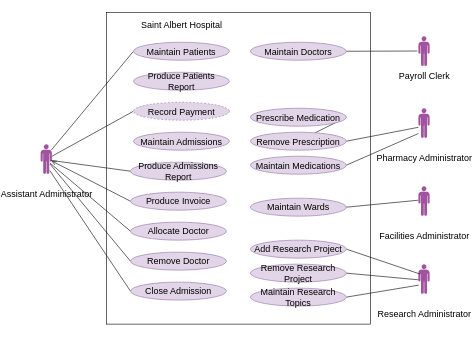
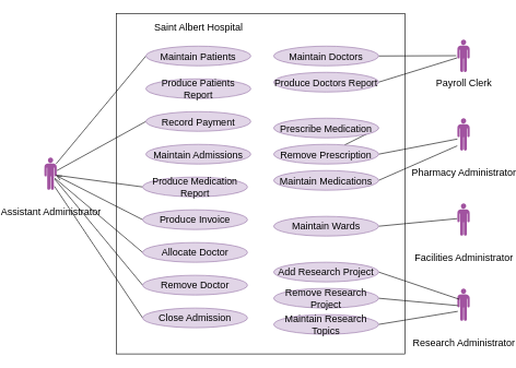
  <mxCell id="0" />
  <mxCell id="1" parent="0" />
  <mxCell id="2" value="&lt;span style=&quot;background-color: rgb(255 , 255 , 255) ; font-size: 15px&quot;&gt;&lt;br&gt;Assistant Administrator&lt;/span&gt;" style="verticalLabelPosition=bottom;html=1;fillColor=#A153A0;verticalAlign=top;align=center;pointerEvents=1;shape=mxgraph.cisco_safe.design.actor_2;fontSize=15;" vertex="1" parent="1"><mxGeometry x="20" y="240" width="19" height="50" as="geometry" /></mxCell>
  <mxCell id="3" value="" style="whiteSpace=wrap;html=1;" vertex="1" parent="1"><mxGeometry x="130" y="20" width="440" height="520" as="geometry" /></mxCell>
  <mxCell id="4" style="rounded=0;orthogonalLoop=1;jettySize=auto;html=1;entryX=0.947;entryY=0.196;entryDx=0;entryDy=0;entryPerimeter=0;fontSize=15;endArrow=none;endFill=0;exitX=0;exitY=0.5;exitDx=0;exitDy=0;" edge="1" parent="1" source="12" target="2"><mxGeometry relative="1" as="geometry" /></mxCell>
  <mxCell id="5" value="Maintain Admissions" style="ellipse;whiteSpace=wrap;html=1;fontSize=15;fillColor=#e1d5e7;strokeColor=#9673a6;" vertex="1" parent="1"><mxGeometry x="175" y="220" width="160" height="30" as="geometry" /></mxCell>
  <mxCell id="6" style="edgeStyle=none;rounded=0;orthogonalLoop=1;jettySize=auto;html=1;exitX=0;exitY=0.5;exitDx=0;exitDy=0;endArrow=none;endFill=0;fontSize=15;entryX=1.011;entryY=0.4;entryDx=0;entryDy=0;entryPerimeter=0;" edge="1" parent="1" source="14" target="2"><mxGeometry relative="1" as="geometry"><mxPoint x="60" y="170" as="targetPoint" /><mxPoint x="175" y="365" as="sourcePoint" /></mxGeometry></mxCell>
  <mxCell id="7" style="edgeStyle=none;rounded=0;orthogonalLoop=1;jettySize=auto;html=1;exitX=0;exitY=0.5;exitDx=0;exitDy=0;entryX=0.926;entryY=0.54;entryDx=0;entryDy=0;entryPerimeter=0;endArrow=none;endFill=0;fontSize=15;" edge="1" parent="1" source="8" target="2"><mxGeometry relative="1" as="geometry" /></mxCell>
- <mxCell id="8" value="&lt;span style=&quot;font-size: 11.0pt ; line-height: 107% ; font-family: &amp;#34;arial&amp;#34; , sans-serif&quot;&gt;Produce Admissions Report&lt;/span&gt;" style="ellipse;whiteSpace=wrap;html=1;fontSize=15;fillColor=#e1d5e7;strokeColor=#9673a6;" vertex="1" parent="1"><mxGeometry x="170" y="270" width="160" height="30" as="geometry" /></mxCell>
+ <mxCell id="8" value="&lt;span style=&quot;font-size: 11.0pt ; line-height: 107% ; font-family: &amp;#34;arial&amp;#34; , sans-serif&quot;&gt;Produce Medication Report&lt;/span&gt;" style="ellipse;whiteSpace=wrap;html=1;fontSize=15;fillColor=#e1d5e7;strokeColor=#9673a6;" vertex="1" parent="1"><mxGeometry x="170" y="270" width="160" height="30" as="geometry" /></mxCell>
  <mxCell id="9" style="edgeStyle=none;rounded=0;orthogonalLoop=1;jettySize=auto;html=1;exitX=0;exitY=0.5;exitDx=0;exitDy=0;endArrow=none;endFill=0;fontSize=15;entryX=0.821;entryY=0.884;entryDx=0;entryDy=0;entryPerimeter=0;" edge="1" parent="1" source="10" target="2"><mxGeometry relative="1" as="geometry"><mxPoint x="50" y="170" as="targetPoint" /></mxGeometry></mxCell>
  <mxCell id="10" value="Close Admission" style="ellipse;whiteSpace=wrap;html=1;fontSize=15;fillColor=#e1d5e7;strokeColor=#9673a6;" vertex="1" parent="1"><mxGeometry x="170" y="470" width="160" height="30" as="geometry" /></mxCell>
  <mxCell id="11" value="Saint Albert Hospital" style="text;html=1;resizable=0;autosize=1;align=center;verticalAlign=middle;points=[];fillColor=none;strokeColor=none;rounded=0;fontSize=15;" vertex="1" parent="1"><mxGeometry x="180" y="30" width="150" height="20" as="geometry" /></mxCell>
  <mxCell id="12" value="Maintain Patients" style="ellipse;whiteSpace=wrap;html=1;fontSize=15;fillColor=#e1d5e7;strokeColor=#9673a6;" vertex="1" parent="1"><mxGeometry x="175" y="70" width="160" height="30" as="geometry" /></mxCell>
  <mxCell id="13" value="&lt;span style=&quot;font-size: 11.0pt ; line-height: 107% ; font-family: &amp;#34;arial&amp;#34; , sans-serif&quot;&gt;Produce Patients Report&lt;/span&gt;" style="ellipse;whiteSpace=wrap;html=1;fontSize=15;fillColor=#e1d5e7;strokeColor=#9673a6;" vertex="1" parent="1"><mxGeometry x="175" y="120" width="160" height="30" as="geometry" /></mxCell>
- <mxCell id="14" value="Record Payment" style="ellipse;whiteSpace=wrap;html=1;fontSize=15;fillColor=#e1d5e7;strokeColor=#9673a6;dashed=1;" vertex="1" parent="1"><mxGeometry x="175" y="170" width="160" height="30" as="geometry" /></mxCell>
+ <mxCell id="14" value="Record Payment" style="ellipse;whiteSpace=wrap;html=1;fontSize=15;fillColor=#e1d5e7;strokeColor=#9673a6;" vertex="1" parent="1"><mxGeometry x="175" y="170" width="160" height="30" as="geometry" /></mxCell>
  <mxCell id="15" style="edgeStyle=none;rounded=0;orthogonalLoop=1;jettySize=auto;html=1;exitX=1;exitY=0.5;exitDx=0;exitDy=0;entryX=-0.084;entryY=0.492;entryDx=0;entryDy=0;entryPerimeter=0;endArrow=none;endFill=0;fontSize=15;" edge="1" parent="1" source="16" target="19"><mxGeometry relative="1" as="geometry" /></mxCell>
  <mxCell id="16" value="Maintain Doctors" style="ellipse;whiteSpace=wrap;html=1;fontSize=15;fillColor=#e1d5e7;strokeColor=#9673a6;" vertex="1" parent="1"><mxGeometry x="370" y="70" width="160" height="30" as="geometry" /></mxCell>
+ <mxCell id="17" style="edgeStyle=none;rounded=0;orthogonalLoop=1;jettySize=auto;html=1;exitX=1;exitY=0.5;exitDx=0;exitDy=0;entryX=0;entryY=0.556;entryDx=0;entryDy=0;entryPerimeter=0;endArrow=none;endFill=0;fontSize=15;" edge="1" parent="1" source="18" target="19"><mxGeometry relative="1" as="geometry" /></mxCell>
+ <mxCell id="18" value="&lt;span style=&quot;font-size: 11.0pt ; line-height: 107% ; font-family: &amp;#34;arial&amp;#34; , sans-serif&quot;&gt;Produce Doctors Report&lt;/span&gt;" style="ellipse;whiteSpace=wrap;html=1;fontSize=15;fillColor=#e1d5e7;strokeColor=#9673a6;" vertex="1" parent="1"><mxGeometry x="370" y="110" width="160" height="30" as="geometry" /></mxCell>
  <mxCell id="19" value="Payroll Clerk" style="verticalLabelPosition=bottom;html=1;fillColor=#A153A0;verticalAlign=top;align=center;pointerEvents=1;shape=mxgraph.cisco_safe.design.actor_2;fontSize=15;" vertex="1" parent="1"><mxGeometry x="650" y="60" width="19" height="50" as="geometry" /></mxCell>
  <mxCell id="20" value="&lt;span style=&quot;background-color: rgb(255 , 255 , 255) ; font-size: 15px&quot;&gt;&lt;br&gt;Pharmacy Administrator&lt;/span&gt;" style="verticalLabelPosition=bottom;html=1;fillColor=#A153A0;verticalAlign=top;align=center;pointerEvents=1;shape=mxgraph.cisco_safe.design.actor_2;fontSize=15;" vertex="1" parent="1"><mxGeometry x="650" y="180" width="19" height="50" as="geometry" /></mxCell>
  <mxCell id="21" style="edgeStyle=none;rounded=0;orthogonalLoop=1;jettySize=auto;html=1;exitX=1;exitY=0.5;exitDx=0;exitDy=0;endArrow=none;endFill=0;fontSize=15;" edge="1" parent="1" source="22" target="24"><mxGeometry relative="1" as="geometry" /></mxCell>
  <mxCell id="22" value="Prescribe Medication" style="ellipse;whiteSpace=wrap;html=1;fontSize=15;fillColor=#e1d5e7;strokeColor=#9673a6;" vertex="1" parent="1"><mxGeometry x="370" y="180" width="160" height="30" as="geometry" /></mxCell>
  <mxCell id="23" style="edgeStyle=none;rounded=0;orthogonalLoop=1;jettySize=auto;html=1;exitX=1;exitY=0.5;exitDx=0;exitDy=0;endArrow=none;endFill=0;fontSize=15;entryX=0.011;entryY=0.636;entryDx=0;entryDy=0;entryPerimeter=0;" edge="1" parent="1" source="24" target="20"><mxGeometry relative="1" as="geometry"><mxPoint x="650" y="210" as="targetPoint" /></mxGeometry></mxCell>
  <mxCell id="24" value="Remove Prescription" style="ellipse;whiteSpace=wrap;html=1;fontSize=15;fillColor=#e1d5e7;strokeColor=#9673a6;" vertex="1" parent="1"><mxGeometry x="370" y="220" width="160" height="30" as="geometry" /></mxCell>
  <mxCell id="25" style="edgeStyle=none;rounded=0;orthogonalLoop=1;jettySize=auto;html=1;exitX=1;exitY=0.5;exitDx=0;exitDy=0;entryX=0;entryY=0.844;entryDx=0;entryDy=0;entryPerimeter=0;endArrow=none;endFill=0;fontSize=15;" edge="1" parent="1" source="26" target="20"><mxGeometry relative="1" as="geometry" /></mxCell>
  <mxCell id="26" value="Maintain Medications" style="ellipse;whiteSpace=wrap;html=1;fontSize=15;fillColor=#e1d5e7;strokeColor=#9673a6;" vertex="1" parent="1"><mxGeometry x="370" y="260" width="160" height="30" as="geometry" /></mxCell>
  <mxCell id="27" style="edgeStyle=none;rounded=0;orthogonalLoop=1;jettySize=auto;html=1;exitX=0;exitY=0.5;exitDx=0;exitDy=0;entryX=0.968;entryY=0.556;entryDx=0;entryDy=0;entryPerimeter=0;endArrow=open;endFill=0;fontSize=15;" edge="1" parent="1" source="28" target="2"><mxGeometry relative="1" as="geometry" /></mxCell>
  <mxCell id="28" value="Produce Invoice" style="ellipse;whiteSpace=wrap;html=1;fontSize=15;fillColor=#e1d5e7;strokeColor=#9673a6;" vertex="1" parent="1"><mxGeometry x="170" y="320" width="160" height="30" as="geometry" /></mxCell>
  <mxCell id="29" style="edgeStyle=none;rounded=0;orthogonalLoop=1;jettySize=auto;html=1;exitX=0;exitY=0.5;exitDx=0;exitDy=0;endArrow=none;endFill=0;fontSize=15;entryX=0.832;entryY=0.66;entryDx=0;entryDy=0;entryPerimeter=0;" edge="1" parent="1" source="30" target="2"><mxGeometry relative="1" as="geometry"><mxPoint x="50" y="170" as="targetPoint" /></mxGeometry></mxCell>
  <mxCell id="30" value="Remove Doctor" style="ellipse;whiteSpace=wrap;html=1;fontSize=15;fillColor=#e1d5e7;strokeColor=#9673a6;" vertex="1" parent="1"><mxGeometry x="170" y="420" width="160" height="30" as="geometry" /></mxCell>
  <mxCell id="31" style="edgeStyle=none;rounded=0;orthogonalLoop=1;jettySize=auto;html=1;exitX=0;exitY=0.5;exitDx=0;exitDy=0;endArrow=none;endFill=0;fontSize=15;entryX=0.832;entryY=0.628;entryDx=0;entryDy=0;entryPerimeter=0;" edge="1" parent="1" source="32" target="2"><mxGeometry relative="1" as="geometry"><mxPoint x="50" y="170" as="targetPoint" /></mxGeometry></mxCell>
  <mxCell id="32" value="Allocate Doctor" style="ellipse;whiteSpace=wrap;html=1;fontSize=15;fillColor=#e1d5e7;strokeColor=#9673a6;" vertex="1" parent="1"><mxGeometry x="170" y="370" width="160" height="30" as="geometry" /></mxCell>
  <mxCell id="33" style="edgeStyle=none;rounded=0;orthogonalLoop=1;jettySize=auto;html=1;exitX=1;exitY=0.5;exitDx=0;exitDy=0;entryX=0;entryY=0.468;entryDx=0;entryDy=0;entryPerimeter=0;endArrow=none;endFill=0;fontSize=15;" edge="1" parent="1" source="34" target="35"><mxGeometry relative="1" as="geometry" /></mxCell>
  <mxCell id="34" value="Maintain Wards" style="ellipse;whiteSpace=wrap;html=1;fontSize=15;fillColor=#e1d5e7;strokeColor=#9673a6;" vertex="1" parent="1"><mxGeometry x="370" y="330" width="160" height="30" as="geometry" /></mxCell>
  <mxCell id="35" value="&lt;span style=&quot;background-color: rgb(255 , 255 , 255) ; font-size: 15px&quot;&gt;&lt;br&gt;Facilities Administrator&lt;/span&gt;" style="verticalLabelPosition=bottom;html=1;fillColor=#A153A0;verticalAlign=top;align=center;pointerEvents=1;shape=mxgraph.cisco_safe.design.actor_2;fontSize=15;" vertex="1" parent="1"><mxGeometry x="650" y="310" width="19" height="50" as="geometry" /></mxCell>
  <mxCell id="36" value="&lt;span style=&quot;background-color: rgb(255 , 255 , 255) ; font-size: 15px&quot;&gt;&lt;br&gt;Research Administrator&lt;/span&gt;" style="verticalLabelPosition=bottom;html=1;fillColor=#A153A0;verticalAlign=top;align=center;pointerEvents=1;shape=mxgraph.cisco_safe.design.actor_2;fontSize=15;" vertex="1" parent="1"><mxGeometry x="650" y="440" width="19" height="50" as="geometry" /></mxCell>
  <mxCell id="37" style="edgeStyle=none;rounded=0;orthogonalLoop=1;jettySize=auto;html=1;exitX=1;exitY=0.5;exitDx=0;exitDy=0;entryX=0.168;entryY=0.332;entryDx=0;entryDy=0;entryPerimeter=0;endArrow=none;endFill=0;fontSize=15;" edge="1" parent="1" source="38" target="36"><mxGeometry relative="1" as="geometry" /></mxCell>
  <mxCell id="38" value="Add Research Project" style="ellipse;whiteSpace=wrap;html=1;fontSize=15;fillColor=#e1d5e7;strokeColor=#9673a6;" vertex="1" parent="1"><mxGeometry x="370" y="400" width="160" height="30" as="geometry" /></mxCell>
  <mxCell id="39" style="edgeStyle=none;rounded=0;orthogonalLoop=1;jettySize=auto;html=1;exitX=1;exitY=0.5;exitDx=0;exitDy=0;entryX=0.042;entryY=0.524;entryDx=0;entryDy=0;entryPerimeter=0;endArrow=none;endFill=0;fontSize=15;" edge="1" parent="1" source="40" target="36"><mxGeometry relative="1" as="geometry" /></mxCell>
  <mxCell id="40" value="Remove Research Project" style="ellipse;whiteSpace=wrap;html=1;fontSize=15;fillColor=#e1d5e7;strokeColor=#9673a6;" vertex="1" parent="1"><mxGeometry x="370" y="440" width="160" height="30" as="geometry" /></mxCell>
  <mxCell id="41" style="edgeStyle=none;rounded=0;orthogonalLoop=1;jettySize=auto;html=1;exitX=1;exitY=0.5;exitDx=0;exitDy=0;entryX=0.042;entryY=0.7;entryDx=0;entryDy=0;entryPerimeter=0;endArrow=none;endFill=0;fontSize=15;" edge="1" parent="1" source="42" target="36"><mxGeometry relative="1" as="geometry" /></mxCell>
  <mxCell id="42" value="Maintain Research Topics" style="ellipse;whiteSpace=wrap;html=1;fontSize=15;fillColor=#e1d5e7;strokeColor=#9673a6;" vertex="1" parent="1"><mxGeometry x="370" y="480" width="160" height="30" as="geometry" /></mxCell>
